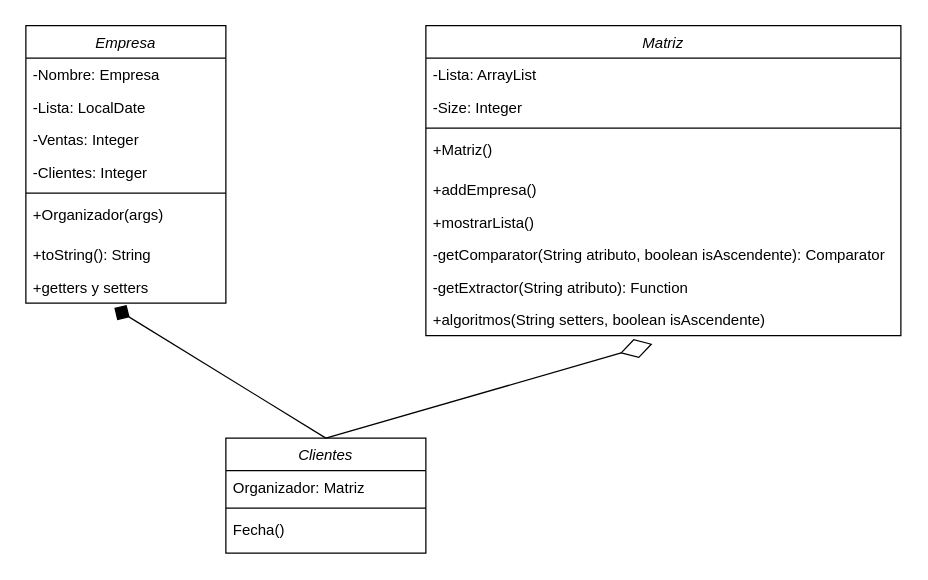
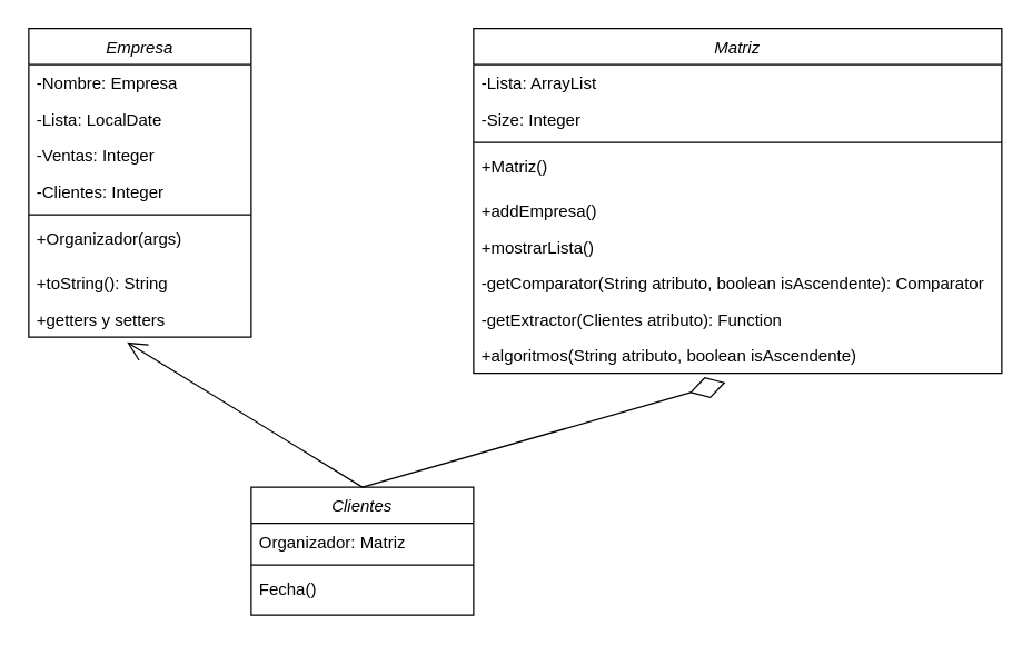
  <mxCell id="0" />
  <mxCell id="1" parent="0" />
  <mxCell id="2" value="Empresa" style="swimlane;fontStyle=2;align=center;verticalAlign=top;childLayout=stackLayout;horizontal=1;startSize=26;horizontalStack=0;resizeParent=1;resizeLast=0;collapsible=1;marginBottom=0;rounded=0;shadow=0;strokeWidth=1;" parent="1" vertex="1"><mxGeometry x="20" y="20" width="160" height="222" as="geometry"><mxRectangle x="230" y="140" width="160" height="26" as="alternateBounds" /></mxGeometry></mxCell>
  <mxCell id="3" value="-Nombre: Empresa" style="text;align=left;verticalAlign=top;spacingLeft=4;spacingRight=4;overflow=hidden;rotatable=0;points=[[0,0.5],[1,0.5]];portConstraint=eastwest;" parent="2" vertex="1"><mxGeometry y="26" width="160" height="26" as="geometry" /></mxCell>
  <mxCell id="4" value="-Lista: LocalDate" style="text;align=left;verticalAlign=top;spacingLeft=4;spacingRight=4;overflow=hidden;rotatable=0;points=[[0,0.5],[1,0.5]];portConstraint=eastwest;rounded=0;shadow=0;html=0;" parent="2" vertex="1"><mxGeometry y="52" width="160" height="26" as="geometry" /></mxCell>
  <mxCell id="5" value="-Ventas: Integer" style="text;align=left;verticalAlign=top;spacingLeft=4;spacingRight=4;overflow=hidden;rotatable=0;points=[[0,0.5],[1,0.5]];portConstraint=eastwest;rounded=0;shadow=0;html=0;" parent="2" vertex="1"><mxGeometry y="78" width="160" height="26" as="geometry" /></mxCell>
  <mxCell id="6" value="-Clientes: Integer" style="text;align=left;verticalAlign=top;spacingLeft=4;spacingRight=4;overflow=hidden;rotatable=0;points=[[0,0.5],[1,0.5]];portConstraint=eastwest;rounded=0;shadow=0;html=0;" vertex="1" parent="2"><mxGeometry y="104" width="160" height="26" as="geometry" /></mxCell>
  <mxCell id="7" value="" style="line;html=1;strokeWidth=1;align=left;verticalAlign=middle;spacingTop=-1;spacingLeft=3;spacingRight=3;rotatable=0;labelPosition=right;points=[];portConstraint=eastwest;" parent="2" vertex="1"><mxGeometry y="130" width="160" height="8" as="geometry" /></mxCell>
  <mxCell id="8" value="+Organizador(args)" style="text;align=left;verticalAlign=top;spacingLeft=4;spacingRight=4;overflow=hidden;rotatable=0;points=[[0,0.5],[1,0.5]];portConstraint=eastwest;" parent="2" vertex="1"><mxGeometry y="138" width="160" height="32" as="geometry" /></mxCell>
  <mxCell id="9" value="+toString(): String" style="text;align=left;verticalAlign=top;spacingLeft=4;spacingRight=4;overflow=hidden;rotatable=0;points=[[0,0.5],[1,0.5]];portConstraint=eastwest;" vertex="1" parent="2"><mxGeometry y="170" width="160" height="26" as="geometry" /></mxCell>
  <mxCell id="10" value="+getters y setters" style="text;align=left;verticalAlign=top;spacingLeft=4;spacingRight=4;overflow=hidden;rotatable=0;points=[[0,0.5],[1,0.5]];portConstraint=eastwest;" vertex="1" parent="2"><mxGeometry y="196" width="160" height="26" as="geometry" /></mxCell>
  <mxCell id="11" value="Matriz" style="swimlane;fontStyle=2;align=center;verticalAlign=top;childLayout=stackLayout;horizontal=1;startSize=26;horizontalStack=0;resizeParent=1;resizeLast=0;collapsible=1;marginBottom=0;rounded=0;shadow=0;strokeWidth=1;" vertex="1" parent="1"><mxGeometry x="340" y="20" width="380" height="248" as="geometry"><mxRectangle x="230" y="140" width="160" height="26" as="alternateBounds" /></mxGeometry></mxCell>
  <mxCell id="12" value="-Lista: ArrayList" style="text;align=left;verticalAlign=top;spacingLeft=4;spacingRight=4;overflow=hidden;rotatable=0;points=[[0,0.5],[1,0.5]];portConstraint=eastwest;" vertex="1" parent="11"><mxGeometry y="26" width="380" height="26" as="geometry" /></mxCell>
  <mxCell id="13" value="-Size: Integer" style="text;align=left;verticalAlign=top;spacingLeft=4;spacingRight=4;overflow=hidden;rotatable=0;points=[[0,0.5],[1,0.5]];portConstraint=eastwest;rounded=0;shadow=0;html=0;" vertex="1" parent="11"><mxGeometry y="52" width="380" height="26" as="geometry" /></mxCell>
  <mxCell id="14" value="" style="line;html=1;strokeWidth=1;align=left;verticalAlign=middle;spacingTop=-1;spacingLeft=3;spacingRight=3;rotatable=0;labelPosition=right;points=[];portConstraint=eastwest;" vertex="1" parent="11"><mxGeometry y="78" width="380" height="8" as="geometry" /></mxCell>
  <mxCell id="15" value="+Matriz()" style="text;align=left;verticalAlign=top;spacingLeft=4;spacingRight=4;overflow=hidden;rotatable=0;points=[[0,0.5],[1,0.5]];portConstraint=eastwest;" vertex="1" parent="11"><mxGeometry y="86" width="380" height="32" as="geometry" /></mxCell>
  <mxCell id="16" value="+addEmpresa()" style="text;align=left;verticalAlign=top;spacingLeft=4;spacingRight=4;overflow=hidden;rotatable=0;points=[[0,0.5],[1,0.5]];portConstraint=eastwest;" vertex="1" parent="11"><mxGeometry y="118" width="380" height="26" as="geometry" /></mxCell>
  <mxCell id="17" value="+mostrarLista()" style="text;align=left;verticalAlign=top;spacingLeft=4;spacingRight=4;overflow=hidden;rotatable=0;points=[[0,0.5],[1,0.5]];portConstraint=eastwest;" vertex="1" parent="11"><mxGeometry y="144" width="380" height="26" as="geometry" /></mxCell>
  <mxCell id="18" value="-getComparator(String atributo, boolean isAscendente): Comparator" style="text;align=left;verticalAlign=top;spacingLeft=4;spacingRight=4;overflow=hidden;rotatable=0;points=[[0,0.5],[1,0.5]];portConstraint=eastwest;" vertex="1" parent="11"><mxGeometry y="170" width="380" height="26" as="geometry" /></mxCell>
- <mxCell id="19" value="-getExtractor(String atributo): Function " style="text;align=left;verticalAlign=top;spacingLeft=4;spacingRight=4;overflow=hidden;rotatable=0;points=[[0,0.5],[1,0.5]];portConstraint=eastwest;" vertex="1" parent="11"><mxGeometry y="196" width="380" height="26" as="geometry" /></mxCell>
- <mxCell id="20" value="+algoritmos(String setters, boolean isAscendente)" style="text;align=left;verticalAlign=top;spacingLeft=4;spacingRight=4;overflow=hidden;rotatable=0;points=[[0,0.5],[1,0.5]];portConstraint=eastwest;" vertex="1" parent="11"><mxGeometry y="222" width="380" height="26" as="geometry" /></mxCell>
+ <mxCell id="19" value="-getExtractor(Clientes atributo): Function " style="text;align=left;verticalAlign=top;spacingLeft=4;spacingRight=4;overflow=hidden;rotatable=0;points=[[0,0.5],[1,0.5]];portConstraint=eastwest;" vertex="1" parent="11"><mxGeometry y="196" width="380" height="26" as="geometry" /></mxCell>
+ <mxCell id="20" value="+algoritmos(String atributo, boolean isAscendente)" style="text;align=left;verticalAlign=top;spacingLeft=4;spacingRight=4;overflow=hidden;rotatable=0;points=[[0,0.5],[1,0.5]];portConstraint=eastwest;" vertex="1" parent="11"><mxGeometry y="222" width="380" height="26" as="geometry" /></mxCell>
  <mxCell id="21" value="Clientes" style="swimlane;fontStyle=2;align=center;verticalAlign=top;childLayout=stackLayout;horizontal=1;startSize=26;horizontalStack=0;resizeParent=1;resizeLast=0;collapsible=1;marginBottom=0;rounded=0;shadow=0;strokeWidth=1;" vertex="1" parent="1"><mxGeometry x="180" y="350" width="160" height="92" as="geometry"><mxRectangle x="230" y="140" width="160" height="26" as="alternateBounds" /></mxGeometry></mxCell>
  <mxCell id="22" value="Organizador: Matriz" style="text;align=left;verticalAlign=top;spacingLeft=4;spacingRight=4;overflow=hidden;rotatable=0;points=[[0,0.5],[1,0.5]];portConstraint=eastwest;" vertex="1" parent="21"><mxGeometry y="26" width="160" height="26" as="geometry" /></mxCell>
  <mxCell id="23" value="" style="line;html=1;strokeWidth=1;align=left;verticalAlign=middle;spacingTop=-1;spacingLeft=3;spacingRight=3;rotatable=0;labelPosition=right;points=[];portConstraint=eastwest;" vertex="1" parent="21"><mxGeometry y="52" width="160" height="8" as="geometry" /></mxCell>
  <mxCell id="24" value="Fecha()" style="text;align=left;verticalAlign=top;spacingLeft=4;spacingRight=4;overflow=hidden;rotatable=0;points=[[0,0.5],[1,0.5]];portConstraint=eastwest;" vertex="1" parent="21"><mxGeometry y="60" width="160" height="32" as="geometry" /></mxCell>
- <mxCell id="25" value="" style="endArrow=diamond;endFill=1;endSize=12;html=1;rounded=0;exitX=0.5;exitY=0;exitDx=0;exitDy=0;entryX=0.442;entryY=1.146;entryDx=0;entryDy=0;entryPerimeter=0;" edge="1" parent="1" source="21" target="10"><mxGeometry width="160" relative="1" as="geometry"><mxPoint x="240" y="310" as="sourcePoint" /><mxPoint x="240" y="220" as="targetPoint" /></mxGeometry></mxCell>
+ <mxCell id="25" value="" style="endArrow=open;endFill=1;endSize=12;html=1;rounded=0;exitX=0.5;exitY=0;exitDx=0;exitDy=0;entryX=0.442;entryY=1.146;entryDx=0;entryDy=0;entryPerimeter=0;" edge="1" parent="1" source="21" target="10"><mxGeometry width="160" relative="1" as="geometry"><mxPoint x="240" y="310" as="sourcePoint" /><mxPoint x="240" y="220" as="targetPoint" /></mxGeometry></mxCell>
  <mxCell id="26" value="" style="endArrow=diamondThin;endFill=0;endSize=24;html=1;rounded=0;entryX=0.477;entryY=1.254;entryDx=0;entryDy=0;entryPerimeter=0;" edge="1" parent="1" target="20"><mxGeometry width="160" relative="1" as="geometry"><mxPoint x="260" y="350" as="sourcePoint" /><mxPoint x="450" y="210" as="targetPoint" /></mxGeometry></mxCell>
